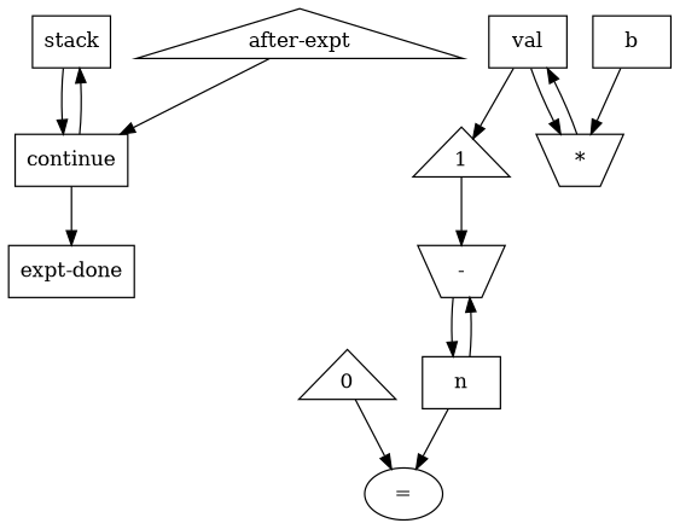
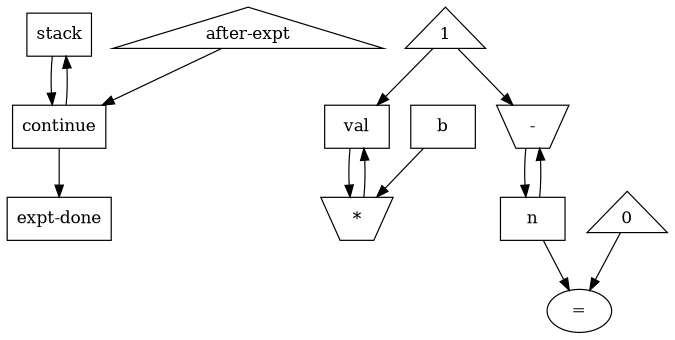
  digraph {
    node [shape=box]
    stack
    continue
    "expt-done"
    "after-expt" [shape=triangle]
    1 [shape=triangle]
    val
    "-" [distortion=0.6 shape=polygon sides=4]
    "*" [distortion=0.6 shape=polygon sides=4]
    n
    0 [shape=triangle]
    "=" [shape=""]
    b
    stack -> continue
    continue -> stack
    continue -> "expt-done"
    "after-expt" -> continue
-   val -> 1
+   1 -> val
    1 -> "-"
    val -> "*"
    "-" -> n
    "*" -> val
    n -> "-"
    n -> "="
    0 -> "="
    b -> "*"
  }
